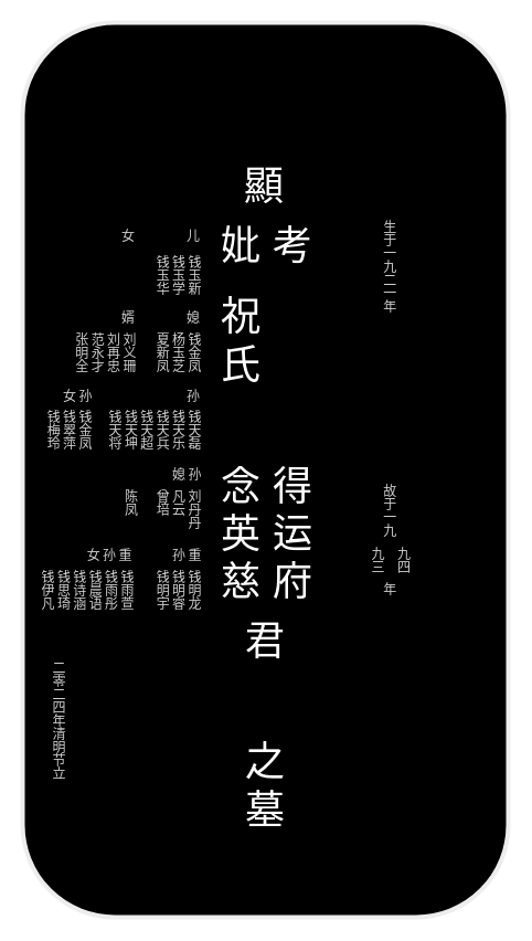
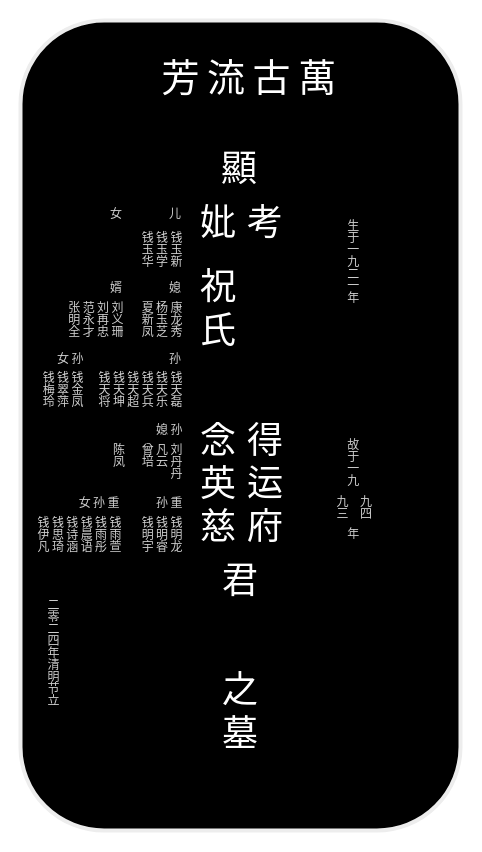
  <mxCell id="0" />
  <mxCell id="1" parent="0" />
  <mxCell id="2" value="" style="rounded=1;whiteSpace=wrap;html=1;labelBackgroundColor=#000000;fillColor=#000000;movable=1;resizable=1;rotatable=1;deletable=1;editable=1;locked=0;connectable=1;strokeColor=#EDEDED;fillStyle=auto;gradientColor=none;strokeWidth=4;shadow=0;textShadow=0;arcSize=19;" vertex="1" parent="1"><mxGeometry x="20" y="20" width="440" height="810" as="geometry" /></mxCell>
  <mxCell id="3" value="女" style="text;html=1;align=right;verticalAlign=middle;whiteSpace=wrap;rounded=0;fontColor=#CFCFCF;opacity=10;" vertex="1" parent="1"><mxGeometry x="84" y="204" width="40" height="20" as="geometry" /></mxCell>
  <mxCell id="4" value="儿" style="text;html=1;align=right;verticalAlign=middle;whiteSpace=wrap;rounded=0;fontColor=#CFCFCF;opacity=10;" vertex="1" parent="1"><mxGeometry x="143" y="204" width="40" height="20" as="geometry" /></mxCell>
  <mxCell id="5" value="钱玉新&lt;div style=&quot;font-size: 12px;&quot;&gt;钱玉学&lt;/div&gt;&lt;div style=&quot;font-size: 12px;&quot;&gt;钱玉华&lt;/div&gt;" style="text;html=1;align=right;verticalAlign=top;whiteSpace=wrap;rounded=0;textDirection=vertical-rl;spacingTop=0;spacing=2;fontSize=12;spacingBottom=0;fontColor=#CFCFCF;opacity=10;" vertex="1" parent="1"><mxGeometry x="143" y="224" width="40" height="50" as="geometry" /></mxCell>
  <mxCell id="6" value="媳" style="text;html=1;align=right;verticalAlign=middle;whiteSpace=wrap;rounded=0;fontColor=#CFCFCF;opacity=10;" vertex="1" parent="1"><mxGeometry x="143" y="275" width="40" height="25" as="geometry" /></mxCell>
- <mxCell id="7" value="钱金凤&lt;div&gt;杨玉芝&lt;/div&gt;&lt;div&gt;夏新凤&lt;/div&gt;" style="text;html=1;align=right;verticalAlign=top;whiteSpace=wrap;rounded=0;textDirection=vertical-rl;spacingTop=0;spacing=2;fontSize=12;spacingBottom=0;fontColor=#CFCFCF;opacity=10;" vertex="1" parent="1"><mxGeometry x="133" y="294" width="50" height="50" as="geometry" /></mxCell>
+ <mxCell id="7" value="康龙秀&lt;div&gt;杨玉芝&lt;/div&gt;&lt;div&gt;夏新凤&lt;/div&gt;" style="text;html=1;align=right;verticalAlign=top;whiteSpace=wrap;rounded=0;textDirection=vertical-rl;spacingTop=0;spacing=2;fontSize=12;spacingBottom=0;fontColor=#CFCFCF;opacity=10;" vertex="1" parent="1"><mxGeometry x="133" y="294" width="50" height="50" as="geometry" /></mxCell>
  <mxCell id="8" value="刘义珊&lt;div&gt;刘再忠&lt;/div&gt;&lt;div&gt;范永才&lt;/div&gt;&lt;div&gt;张明全&lt;/div&gt;" style="text;html=1;align=right;verticalAlign=top;whiteSpace=wrap;rounded=0;textDirection=vertical-rl;spacingTop=0;spacing=2;fontSize=12;spacingBottom=0;fontColor=#CFCFCF;opacity=10;" vertex="1" parent="1"><mxGeometry x="74" y="294" width="50" height="50" as="geometry" /></mxCell>
  <mxCell id="9" value="婿" style="text;html=1;align=right;verticalAlign=middle;whiteSpace=wrap;rounded=0;fontColor=#CFCFCF;opacity=10;" vertex="1" parent="1"><mxGeometry x="84" y="277.5" width="40" height="20" as="geometry" /></mxCell>
  <mxCell id="10" value="孙" style="text;html=1;align=right;verticalAlign=middle;whiteSpace=wrap;rounded=0;fontColor=#CFCFCF;opacity=10;" vertex="1" parent="1"><mxGeometry x="143" y="349" width="40" height="20" as="geometry" /></mxCell>
  <mxCell id="11" value="钱天磊&lt;div&gt;钱天乐&lt;/div&gt;&lt;div&gt;钱天兵&lt;/div&gt;&lt;div&gt;钱天超&lt;/div&gt;&lt;div&gt;钱天坤&lt;/div&gt;&lt;div&gt;钱天将&lt;/div&gt;" style="text;html=1;align=right;verticalAlign=top;whiteSpace=wrap;rounded=0;textDirection=vertical-rl;spacingTop=0;spacing=2;fontSize=12;spacingBottom=0;fontColor=#CFCFCF;opacity=10;" vertex="1" parent="1"><mxGeometry x="93" y="364" width="90" height="50" as="geometry" /></mxCell>
  <mxCell id="12" value="孙女" style="text;html=1;align=right;verticalAlign=middle;whiteSpace=wrap;rounded=0;fontColor=#CFCFCF;opacity=10;textDirection=vertical-rl;" vertex="1" parent="1"><mxGeometry x="49" y="348" width="35" height="20" as="geometry" /></mxCell>
  <mxCell id="13" value="钱金凤&lt;div&gt;钱翠萍&lt;br&gt;&lt;div&gt;钱梅玲&lt;/div&gt;&lt;/div&gt;" style="text;html=1;align=right;verticalAlign=top;whiteSpace=wrap;rounded=0;textDirection=vertical-rl;spacingTop=0;spacing=2;fontSize=12;spacingBottom=0;fontColor=#CFCFCF;opacity=10;" vertex="1" parent="1"><mxGeometry x="29" y="364" width="55" height="50" as="geometry" /></mxCell>
  <mxCell id="14" value="孙媳" style="text;html=1;align=right;verticalAlign=middle;whiteSpace=wrap;rounded=0;fontColor=#CFCFCF;opacity=10;textDirection=vertical-rl;" vertex="1" parent="1"><mxGeometry x="143" y="419" width="40" height="20" as="geometry" /></mxCell>
  <mxCell id="15" value="&lt;div&gt;刘丹丹&lt;/div&gt;&lt;div&gt;凡云&lt;/div&gt;&lt;div&gt;曾培&lt;/div&gt;&lt;div&gt;&lt;br&gt;&lt;/div&gt;&lt;div&gt;陈凤&lt;/div&gt;&lt;div&gt;&lt;br&gt;&lt;/div&gt;" style="text;html=1;align=right;verticalAlign=top;whiteSpace=wrap;rounded=0;textDirection=vertical-rl;spacingTop=0;spacing=2;fontSize=12;spacingBottom=0;fontColor=#CFCFCF;opacity=10;" vertex="1" parent="1"><mxGeometry x="83" y="436" width="100" height="43" as="geometry" /></mxCell>
  <mxCell id="16" value="重孙" style="text;html=1;align=right;verticalAlign=middle;whiteSpace=wrap;rounded=0;fontColor=#CFCFCF;opacity=10;textDirection=vertical-rl;" vertex="1" parent="1"><mxGeometry x="143" y="492" width="40" height="20" as="geometry" /></mxCell>
  <mxCell id="17" value="钱明龙&lt;div&gt;钱明睿&lt;/div&gt;&lt;div&gt;钱明宇&lt;/div&gt;" style="text;html=1;align=right;verticalAlign=top;whiteSpace=wrap;rounded=0;textDirection=vertical-rl;spacingTop=0;spacing=2;fontSize=12;spacingBottom=0;fontColor=#CFCFCF;opacity=10;" vertex="1" parent="1"><mxGeometry x="124" y="509" width="59" height="50" as="geometry" /></mxCell>
  <mxCell id="18" value="重孙女" style="text;html=1;align=right;verticalAlign=middle;whiteSpace=wrap;rounded=0;fontColor=#CFCFCF;opacity=10;textDirection=vertical-rl;" vertex="1" parent="1"><mxGeometry x="80" y="492" width="40" height="20" as="geometry" /></mxCell>
  <mxCell id="19" value="钱雨萱&lt;div&gt;钱雨彤&lt;/div&gt;&lt;div&gt;钱晨语&lt;/div&gt;&lt;div&gt;钱诗涵&lt;/div&gt;&lt;div&gt;钱思琦&lt;/div&gt;&lt;div&gt;钱伊凡&lt;/div&gt;" style="text;html=1;align=right;verticalAlign=top;whiteSpace=wrap;rounded=0;textDirection=vertical-rl;spacingTop=0;spacing=2;fontSize=12;spacingBottom=0;fontColor=#CFCFCF;opacity=10;" vertex="1" parent="1"><mxGeometry x="28" y="509" width="94" height="50" as="geometry" /></mxCell>
  <mxCell id="20" value="&lt;font style=&quot;font-size: 36px;&quot;&gt;顯&lt;/font&gt;" style="text;html=1;align=center;verticalAlign=middle;whiteSpace=wrap;rounded=0;fontColor=#FFFFFF;opacity=10;fontSize=36;" vertex="1" parent="1"><mxGeometry x="209" y="153" width="60" height="30" as="geometry" /></mxCell>
  <mxCell id="21" value="&lt;font style=&quot;font-size: 36px;&quot;&gt;之墓&lt;/font&gt;" style="text;html=1;align=center;verticalAlign=middle;whiteSpace=wrap;rounded=0;fontColor=#FFFFFF;opacity=10;fontSize=36;" vertex="1" parent="1"><mxGeometry x="220" y="665" width="40" height="91" as="geometry" /></mxCell>
+ <mxCell id="22" value="萬古流芳" style="text;html=1;align=center;verticalAlign=middle;whiteSpace=wrap;rounded=0;fontColor=#FFFFFF;opacity=10;fontSize=38;textDirection=vertical-rl;" vertex="1" parent="1"><mxGeometry x="161" y="62" width="165" height="30" as="geometry" /></mxCell>
  <mxCell id="23" value="&lt;font style=&quot;font-size: 36px;&quot;&gt;考&lt;/font&gt;" style="text;html=1;align=center;verticalAlign=middle;whiteSpace=wrap;rounded=0;fontColor=#FFFFFF;opacity=10;fontSize=36;" vertex="1" parent="1"><mxGeometry x="245" y="205" width="40" height="34" as="geometry" /></mxCell>
  <mxCell id="24" value="&lt;span style=&quot;font-size: 36px;&quot;&gt;妣&lt;/span&gt;" style="text;html=1;align=center;verticalAlign=middle;whiteSpace=wrap;rounded=0;fontColor=#FFFFFF;opacity=10;fontSize=36;" vertex="1" parent="1"><mxGeometry x="198" y="205" width="40" height="34" as="geometry" /></mxCell>
  <mxCell id="25" value="&lt;font style=&quot;font-size: 36px;&quot;&gt;祝氏&lt;/font&gt;" style="text;html=1;align=center;verticalAlign=middle;whiteSpace=wrap;rounded=0;fontColor=#FFFFFF;opacity=10;fontSize=36;" vertex="1" parent="1"><mxGeometry x="198" y="291" width="40" height="34" as="geometry" /></mxCell>
  <mxCell id="26" value="二零二四年清明节立" style="text;html=1;align=right;verticalAlign=middle;whiteSpace=wrap;rounded=0;textDirection=vertical-rl;fontColor=#CFCFCF;opacity=10;" vertex="1" parent="1"><mxGeometry x="40" y="593" width="20" height="117" as="geometry" /></mxCell>
- <mxCell id="27" value="生于一九二一年" style="text;html=1;align=center;verticalAlign=top;whiteSpace=wrap;rounded=0;textDirection=vertical-rl;fontColor=#CFCFCF;opacity=10;" vertex="1" parent="1"><mxGeometry x="331" y="192" width="40" height="94" as="geometry" /></mxCell>
+ <mxCell id="27" value="生于一九二一年" style="text;html=1;align=center;verticalAlign=top;whiteSpace=wrap;rounded=0;textDirection=vertical-rl;fontColor=#CFCFCF;opacity=10;" vertex="1" parent="1"><mxGeometry x="331" y="212" width="40" height="94" as="geometry" /></mxCell>
  <mxCell id="28" value="" style="group" vertex="1" connectable="0" parent="1"><mxGeometry x="198" y="453" width="87" height="127" as="geometry" /></mxCell>
  <mxCell id="29" value="&lt;font style=&quot;font-size: 36px;&quot;&gt;君&lt;/font&gt;" style="text;html=1;align=center;verticalAlign=middle;whiteSpace=wrap;rounded=0;fontColor=#FFFFFF;opacity=10;fontSize=36;" vertex="1" parent="28"><mxGeometry x="22" y="110" width="40" height="34" as="geometry" /></mxCell>
  <mxCell id="30" value="&lt;span style=&quot;font-size: 36px;&quot;&gt;得运府&lt;/span&gt;" style="text;html=1;align=center;verticalAlign=middle;whiteSpace=wrap;rounded=0;fontColor=#FFFFFF;opacity=10;fontSize=36;" vertex="1" parent="28"><mxGeometry x="47" width="40" height="60" as="geometry" /></mxCell>
  <mxCell id="31" value="&lt;span style=&quot;font-size: 36px; background-color: initial;&quot;&gt;念英慈&lt;/span&gt;" style="text;html=1;align=center;verticalAlign=middle;whiteSpace=wrap;rounded=0;fontColor=#FFFFFF;opacity=10;fontSize=36;" vertex="1" parent="28"><mxGeometry width="40" height="60" as="geometry" /></mxCell>
  <mxCell id="32" value="故于一九" style="text;html=1;align=center;verticalAlign=top;whiteSpace=wrap;rounded=0;textDirection=vertical-rl;fontColor=#CFCFCF;opacity=10;" vertex="1" parent="1"><mxGeometry x="331" y="431" width="40" height="60" as="geometry" /></mxCell>
  <mxCell id="33" value="年" style="text;html=1;align=center;verticalAlign=top;whiteSpace=wrap;rounded=0;textDirection=vertical-rl;fontColor=#CFCFCF;opacity=10;" vertex="1" parent="1"><mxGeometry x="331" y="520" width="40" height="25" as="geometry" /></mxCell>
  <mxCell id="34" value="九四" style="text;html=1;align=left;verticalAlign=top;whiteSpace=wrap;rounded=0;textDirection=vertical-rl;fontColor=#CFCFCF;opacity=10;" vertex="1" parent="1"><mxGeometry x="355" y="488" width="20" height="41" as="geometry" /></mxCell>
  <mxCell id="35" value="九三" style="text;html=1;align=right;verticalAlign=top;whiteSpace=wrap;rounded=0;textDirection=vertical-rl;fontColor=#CFCFCF;opacity=10;" vertex="1" parent="1"><mxGeometry x="327" y="488" width="22" height="41" as="geometry" /></mxCell>
